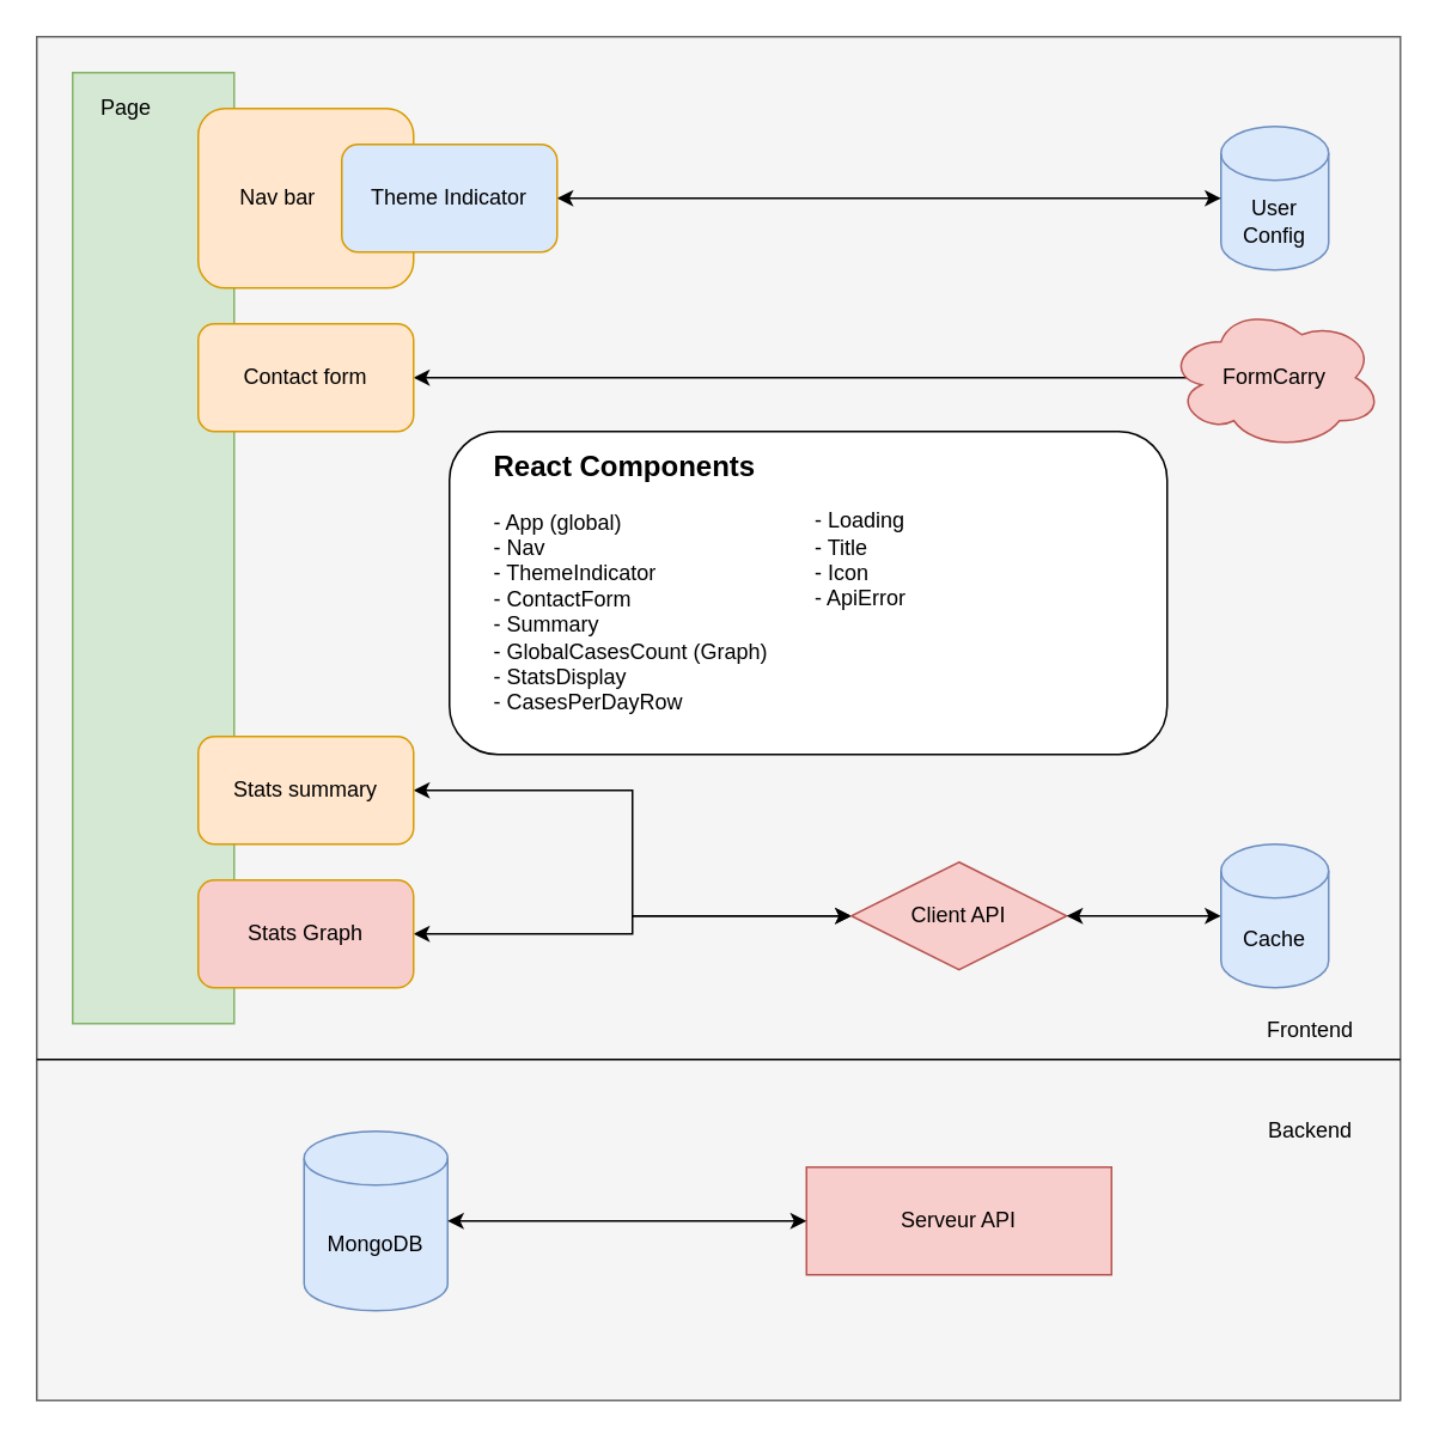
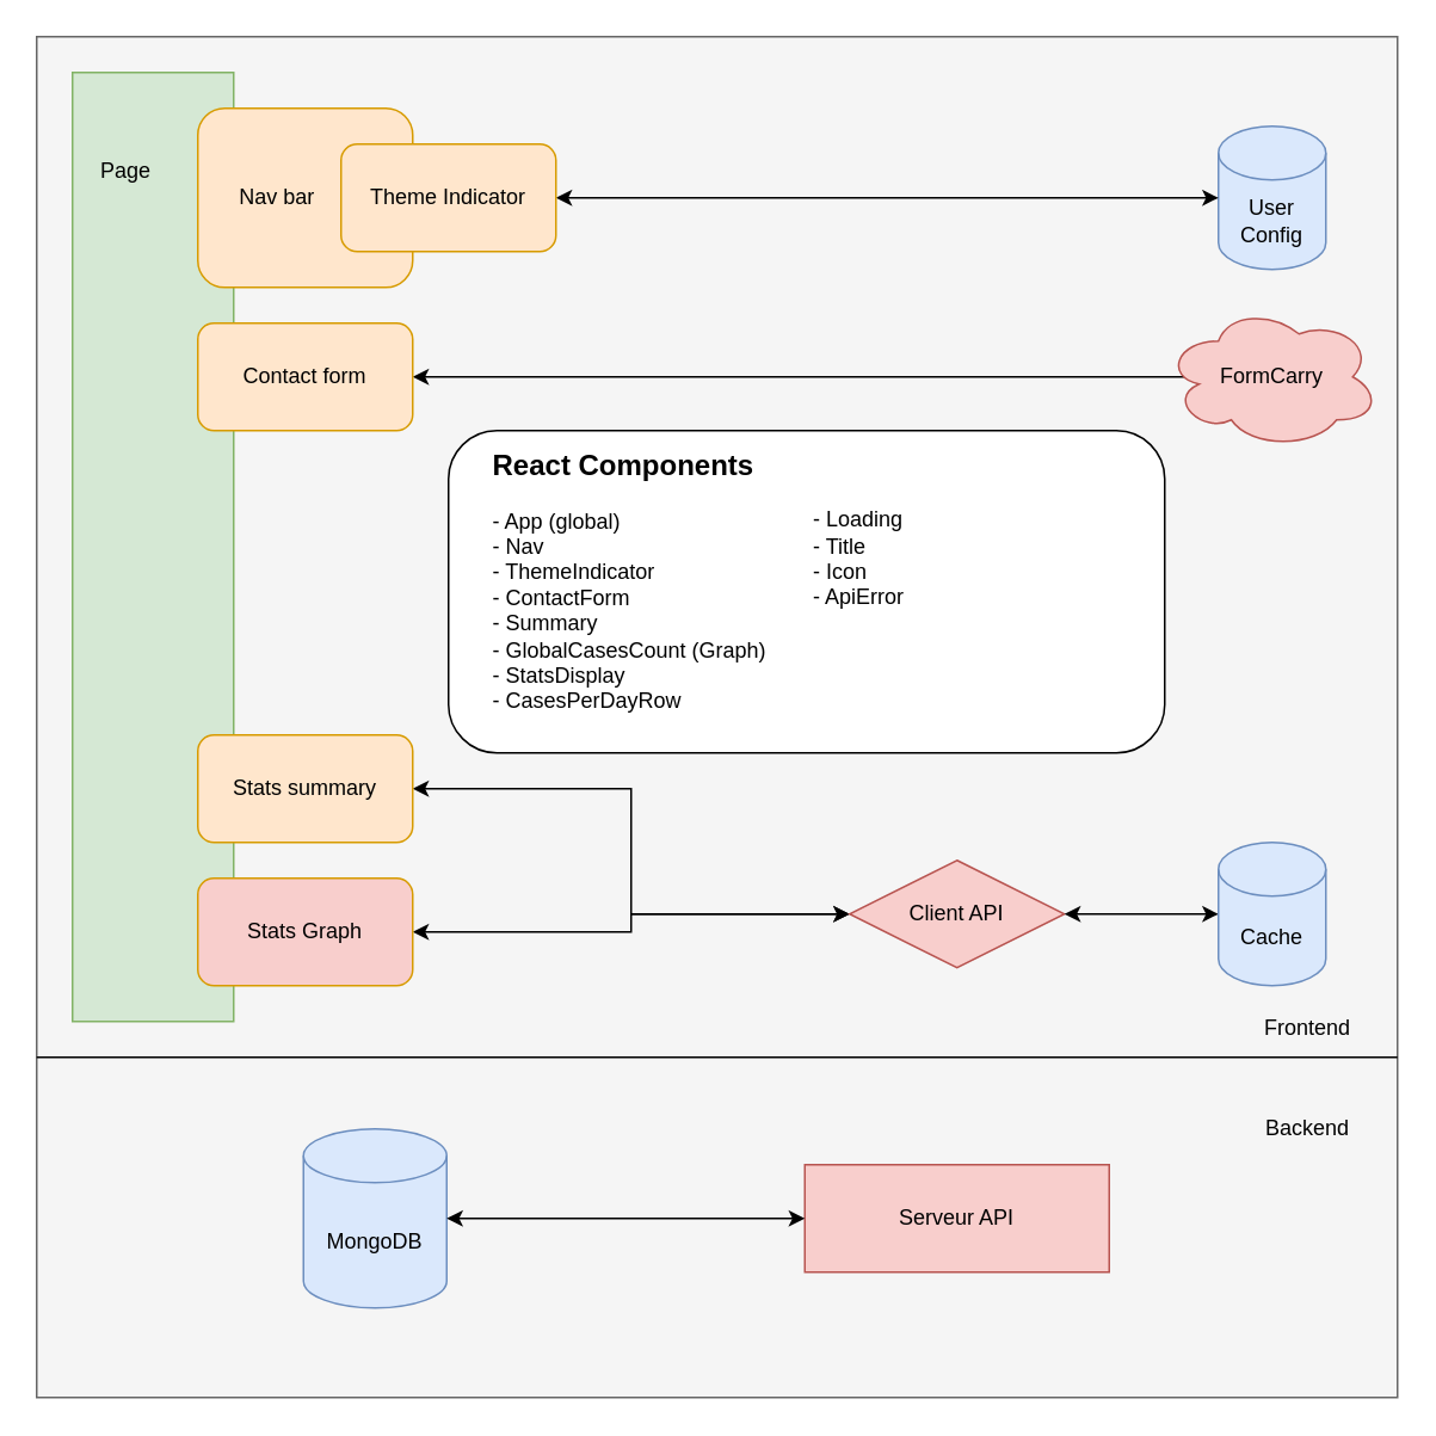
  <mxCell id="0" />
  <mxCell id="1" parent="0" />
  <mxCell id="2" value="" style="whiteSpace=wrap;html=1;aspect=fixed;fillColor=#f5f5f5;strokeColor=#666666;fontColor=#333333;" vertex="1" parent="1"><mxGeometry x="20" y="20" width="760" height="760" as="geometry" /></mxCell>
  <mxCell id="3" value="" style="endArrow=none;html=1;exitX=0;exitY=0.75;exitDx=0;exitDy=0;entryX=1;entryY=0.75;entryDx=0;entryDy=0;" edge="1" parent="1" source="2" target="2"><mxGeometry width="50" height="50" relative="1" as="geometry"><mxPoint x="60" y="670" as="sourcePoint" /><mxPoint x="110" y="620" as="targetPoint" /></mxGeometry></mxCell>
  <mxCell id="4" value="" style="group" vertex="1" connectable="0" parent="1"><mxGeometry x="169" y="630" width="450" height="100" as="geometry" /></mxCell>
  <mxCell id="5" value="MongoDB" style="shape=cylinder3;whiteSpace=wrap;html=1;boundedLbl=1;backgroundOutline=1;size=15;fillColor=#dae8fc;strokeColor=#6c8ebf;" vertex="1" parent="4"><mxGeometry width="80" height="100" as="geometry" /></mxCell>
  <mxCell id="6" value="Serveur API" style="rounded=0;whiteSpace=wrap;html=1;fillColor=#f8cecc;strokeColor=#b85450;" vertex="1" parent="4"><mxGeometry x="280" y="20" width="170" height="60" as="geometry" /></mxCell>
  <mxCell id="7" style="edgeStyle=orthogonalEdgeStyle;rounded=0;orthogonalLoop=1;jettySize=auto;html=1;entryX=0;entryY=0.5;entryDx=0;entryDy=0;startArrow=classic;startFill=1;" edge="1" parent="4" source="5" target="6"><mxGeometry relative="1" as="geometry" /></mxCell>
  <mxCell id="8" style="edgeStyle=orthogonalEdgeStyle;rounded=0;orthogonalLoop=1;jettySize=auto;html=1;exitX=0;exitY=0.5;exitDx=0;exitDy=0;entryX=1;entryY=0.5;entryDx=0;entryDy=0;startArrow=classic;startFill=1;" edge="1" parent="1" source="10" target="20"><mxGeometry relative="1" as="geometry" /></mxCell>
  <mxCell id="9" style="edgeStyle=orthogonalEdgeStyle;rounded=0;orthogonalLoop=1;jettySize=auto;html=1;entryX=1;entryY=0.5;entryDx=0;entryDy=0;startArrow=classic;startFill=1;" edge="1" parent="1" source="10" target="21"><mxGeometry relative="1" as="geometry" /></mxCell>
  <mxCell id="10" value="Client API" style="rhombus;whiteSpace=wrap;html=1;fillColor=#f8cecc;strokeColor=#b85450;" vertex="1" parent="1"><mxGeometry x="474" y="480" width="120" height="60" as="geometry" /></mxCell>
  <mxCell id="11" style="edgeStyle=orthogonalEdgeStyle;rounded=0;orthogonalLoop=1;jettySize=auto;html=1;entryX=1;entryY=0.5;entryDx=0;entryDy=0;startArrow=classic;startFill=1;" edge="1" parent="1" source="12" target="10"><mxGeometry relative="1" as="geometry" /></mxCell>
  <mxCell id="12" value="Cache" style="shape=cylinder3;whiteSpace=wrap;html=1;boundedLbl=1;backgroundOutline=1;size=15;fillColor=#dae8fc;strokeColor=#6c8ebf;" vertex="1" parent="1"><mxGeometry x="680" y="470" width="60" height="80" as="geometry" /></mxCell>
  <mxCell id="13" value="" style="rounded=0;whiteSpace=wrap;html=1;fillColor=#d5e8d4;strokeColor=#82b366;" vertex="1" parent="1"><mxGeometry x="40" y="40" width="90" height="530" as="geometry" /></mxCell>
- <mxCell id="14" value="Page" style="text;html=1;strokeColor=none;fillColor=none;align=center;verticalAlign=middle;whiteSpace=wrap;rounded=0;" vertex="1" parent="1"><mxGeometry x="50" y="50" width="40" height="20" as="geometry" /></mxCell>
+ <mxCell id="14" value="Page" style="text;html=1;strokeColor=none;fillColor=none;align=center;verticalAlign=middle;whiteSpace=wrap;rounded=0;" vertex="1" parent="1"><mxGeometry x="50" y="85" width="40" height="20" as="geometry" /></mxCell>
  <mxCell id="15" value="&lt;div&gt;User&lt;br&gt;&lt;/div&gt;&lt;div&gt;Config&lt;/div&gt;" style="shape=cylinder3;whiteSpace=wrap;html=1;boundedLbl=1;backgroundOutline=1;size=15;fillColor=#dae8fc;strokeColor=#6c8ebf;" vertex="1" parent="1"><mxGeometry x="680" y="70" width="60" height="80" as="geometry" /></mxCell>
  <mxCell id="16" style="edgeStyle=orthogonalEdgeStyle;rounded=0;orthogonalLoop=1;jettySize=auto;html=1;entryX=0;entryY=0.5;entryDx=0;entryDy=0;entryPerimeter=0;startArrow=classic;startFill=1;" edge="1" parent="1" source="18" target="15"><mxGeometry relative="1" as="geometry" /></mxCell>
  <mxCell id="17" value="" style="rounded=1;whiteSpace=wrap;html=1;fillColor=#ffe6cc;strokeColor=#d79b00;" vertex="1" parent="1"><mxGeometry x="110" y="60" width="120" height="100" as="geometry" /></mxCell>
- <mxCell id="18" value="Theme Indicator" style="rounded=1;whiteSpace=wrap;html=1;fillColor=#dae8fc;strokeColor=#d79b00;" vertex="1" parent="1"><mxGeometry x="190" y="80" width="120" height="60" as="geometry" /></mxCell>
+ <mxCell id="18" value="Theme Indicator" style="rounded=1;whiteSpace=wrap;html=1;fillColor=#ffe6cc;strokeColor=#d79b00;" vertex="1" parent="1"><mxGeometry x="190" y="80" width="120" height="60" as="geometry" /></mxCell>
  <mxCell id="19" value="Nav bar" style="text;html=1;strokeColor=none;fillColor=none;align=center;verticalAlign=middle;whiteSpace=wrap;rounded=0;" vertex="1" parent="1"><mxGeometry x="129" y="100" width="51" height="20" as="geometry" /></mxCell>
  <mxCell id="20" value="Stats summary" style="rounded=1;whiteSpace=wrap;html=1;fillColor=#ffe6cc;strokeColor=#d79b00;" vertex="1" parent="1"><mxGeometry x="110" y="410" width="120" height="60" as="geometry" /></mxCell>
  <mxCell id="21" value="Stats Graph" style="rounded=1;whiteSpace=wrap;html=1;fillColor=#f8cecc;strokeColor=#d79b00;" vertex="1" parent="1"><mxGeometry x="110" y="490" width="120" height="60" as="geometry" /></mxCell>
  <mxCell id="22" style="edgeStyle=orthogonalEdgeStyle;rounded=0;orthogonalLoop=1;jettySize=auto;html=1;entryX=0.417;entryY=0.5;entryDx=0;entryDy=0;entryPerimeter=0;startArrow=classic;startFill=1;" edge="1" parent="1" source="23" target="24"><mxGeometry relative="1" as="geometry" /></mxCell>
  <mxCell id="23" value="Contact form" style="rounded=1;whiteSpace=wrap;html=1;fillColor=#ffe6cc;strokeColor=#d79b00;" vertex="1" parent="1"><mxGeometry x="110" y="180" width="120" height="60" as="geometry" /></mxCell>
  <mxCell id="24" value="FormCarry" style="ellipse;shape=cloud;whiteSpace=wrap;html=1;fillColor=#f8cecc;strokeColor=#b85450;" vertex="1" parent="1"><mxGeometry x="650" y="170" width="120" height="80" as="geometry" /></mxCell>
  <mxCell id="25" value="Frontend" style="text;html=1;strokeColor=none;fillColor=none;align=center;verticalAlign=middle;whiteSpace=wrap;rounded=0;" vertex="1" parent="1"><mxGeometry x="710" y="564" width="40" height="20" as="geometry" /></mxCell>
  <mxCell id="26" value="Backend" style="text;html=1;strokeColor=none;fillColor=none;align=center;verticalAlign=middle;whiteSpace=wrap;rounded=0;" vertex="1" parent="1"><mxGeometry x="710" y="620" width="40" height="20" as="geometry" /></mxCell>
  <mxCell id="27" value="" style="rounded=1;whiteSpace=wrap;html=1;" vertex="1" parent="1"><mxGeometry x="250" y="240" width="400" height="180" as="geometry" /></mxCell>
  <mxCell id="28" value="&lt;div&gt;&lt;font size=&quot;1&quot;&gt;&lt;b style=&quot;font-size: 16px&quot;&gt;React Components&lt;/b&gt;&lt;br&gt;&lt;/font&gt;&lt;/div&gt;&lt;div&gt;&lt;br&gt;&lt;/div&gt;&lt;div&gt;- App (global)&lt;/div&gt;&lt;div&gt;- Nav&lt;/div&gt;&lt;div&gt;- ThemeIndicator&lt;/div&gt;&lt;div&gt;- ContactForm&lt;/div&gt;&lt;div&gt;- Summary&lt;/div&gt;&lt;div&gt;- GlobalCasesCount (Graph)&lt;/div&gt;&lt;div&gt;- StatsDisplay&lt;/div&gt;&lt;div&gt;- CasesPerDayRow&lt;/div&gt;" style="text;html=1;strokeColor=none;fillColor=none;spacing=5;spacingTop=-20;whiteSpace=wrap;overflow=hidden;rounded=0;" vertex="1" parent="1"><mxGeometry x="270" y="260" width="190" height="140" as="geometry" /></mxCell>
  <mxCell id="29" value="&lt;div&gt;&lt;br&gt;&lt;/div&gt;&lt;div&gt;&lt;br&gt;&lt;/div&gt;&lt;div&gt;&lt;br&gt;&lt;/div&gt;&lt;div&gt;- Loading&lt;/div&gt;&lt;div&gt;- Title&lt;/div&gt;&lt;div&gt;- Icon&lt;/div&gt;&lt;div&gt;- ApiError&lt;br&gt;&lt;/div&gt;" style="text;html=1;strokeColor=none;fillColor=none;spacing=5;spacingTop=-20;whiteSpace=wrap;overflow=hidden;rounded=0;" vertex="1" parent="1"><mxGeometry x="449" y="250" width="190" height="150" as="geometry" /></mxCell>
